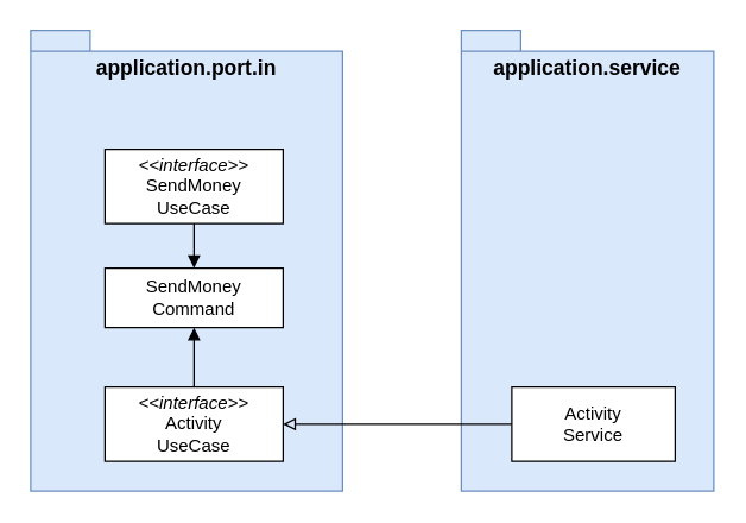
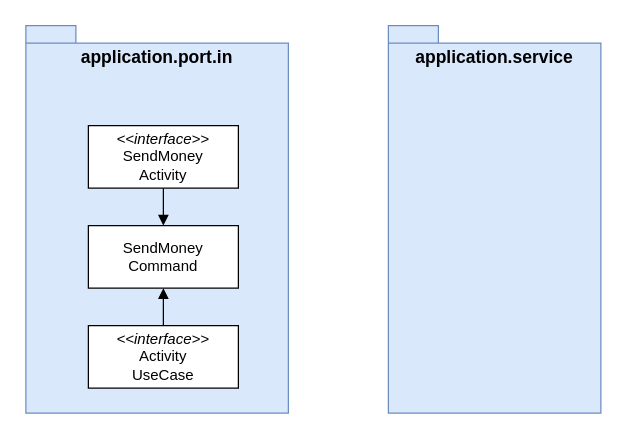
  <mxCell id="0" />
  <mxCell id="1" parent="0" />
  <mxCell id="2" value="application.port.in" style="shape=folder;fontStyle=1;spacingTop=10;tabWidth=40;tabHeight=14;tabPosition=left;html=1;whiteSpace=wrap;verticalAlign=top;horizontal=1;fontSize=14;fillColor=#dae8fc;strokeColor=#6c8ebf;" vertex="1" parent="1"><mxGeometry x="20" y="20" width="210" height="310" as="geometry" /></mxCell>
  <mxCell id="3" style="edgeStyle=orthogonalEdgeStyle;rounded=0;orthogonalLoop=1;jettySize=auto;html=1;entryX=0.5;entryY=0;entryDx=0;entryDy=0;endArrow=block;endFill=1;" edge="1" parent="1" source="4" target="7"><mxGeometry relative="1" as="geometry" /></mxCell>
- <mxCell id="4" value="&lt;i&gt;&amp;lt;&amp;lt;interface&amp;gt;&amp;gt;&lt;/i&gt;&lt;div&gt;SendMoney&lt;/div&gt;&lt;div&gt;UseCase&lt;/div&gt;" style="rounded=0;whiteSpace=wrap;html=1;" vertex="1" parent="1"><mxGeometry x="70" y="100" width="120" height="50" as="geometry" /></mxCell>
+ <mxCell id="4" value="&lt;i&gt;&amp;lt;&amp;lt;interface&amp;gt;&amp;gt;&lt;/i&gt;&lt;div&gt;SendMoney&lt;/div&gt;&lt;div&gt;Activity&lt;/div&gt;" style="rounded=0;whiteSpace=wrap;html=1;" vertex="1" parent="1"><mxGeometry x="70" y="100" width="120" height="50" as="geometry" /></mxCell>
  <mxCell id="5" style="edgeStyle=orthogonalEdgeStyle;rounded=0;orthogonalLoop=1;jettySize=auto;html=1;endArrow=block;endFill=1;" edge="1" parent="1" source="6" target="7"><mxGeometry relative="1" as="geometry" /></mxCell>
  <mxCell id="6" value="&lt;i&gt;&amp;lt;&amp;lt;interface&amp;gt;&amp;gt;&lt;/i&gt;&lt;div&gt;Activity&lt;/div&gt;&lt;div&gt;UseCase&lt;/div&gt;" style="rounded=0;whiteSpace=wrap;html=1;" vertex="1" parent="1"><mxGeometry x="70" y="260" width="120" height="50" as="geometry" /></mxCell>
- <mxCell id="7" value="SendMoney&lt;div&gt;Command&lt;/div&gt;" style="rounded=0;whiteSpace=wrap;html=1;" vertex="1" parent="1"><mxGeometry x="70" y="180" width="120" height="40" as="geometry" /></mxCell>
+ <mxCell id="7" value="SendMoney&lt;div&gt;Command&lt;/div&gt;" style="rounded=0;whiteSpace=wrap;html=1;" vertex="1" parent="1"><mxGeometry x="70" y="180" width="120" height="50" as="geometry" /></mxCell>
  <mxCell id="8" value="application.service" style="shape=folder;fontStyle=1;spacingTop=10;tabWidth=40;tabHeight=14;tabPosition=left;html=1;whiteSpace=wrap;verticalAlign=top;horizontal=1;fontSize=14;fillColor=#dae8fc;strokeColor=#6c8ebf;" vertex="1" parent="1"><mxGeometry x="310" y="20" width="170" height="310" as="geometry" /></mxCell>
- <mxCell id="9" style="edgeStyle=orthogonalEdgeStyle;rounded=0;orthogonalLoop=1;jettySize=auto;html=1;entryX=1;entryY=0.5;entryDx=0;entryDy=0;endArrow=block;endFill=0;" edge="1" parent="1" source="10" target="6"><mxGeometry relative="1" as="geometry" /></mxCell>
- <mxCell id="10" value="Activity&lt;div&gt;Service&lt;/div&gt;" style="rounded=0;whiteSpace=wrap;html=1;" vertex="1" parent="1"><mxGeometry x="344" y="260" width="110" height="50" as="geometry" /></mxCell>
